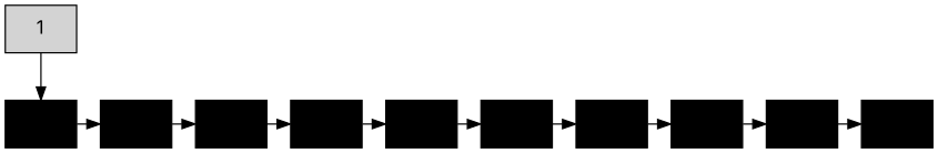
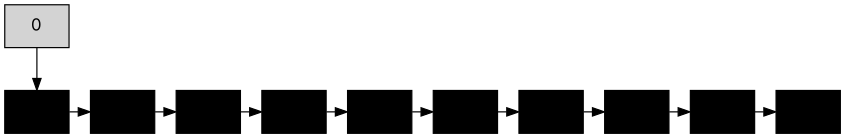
  digraph {
    rankdir=TB
    fontname=Inter
    node [color=black group=10 shape=box style=filled fontname=Inter]
    edge [fontname=Inter]
    n1 [label=black]
    n2 [label=black]
    n3 [label=black]
    n4 [label=black]
    n5 [label=black]
    n6 [label=black]
    n7 [label=black]
    n8 [label=black]
    n9 [label=black]
    n10 [label=black]
-   0 [label=1 color="" group=""]
+   0 [color="" group=""]
    subgraph sub_1 {
      rank=same
      n1
      n2
      n3
      n4
      n5
      n6
      n7
      n8
      n9
      n10
    }
    n1 -> n2
    n2 -> n3
    n3 -> n4
    n4 -> n5
    n5 -> n6
    n6 -> n7
    n7 -> n8
    n8 -> n9
    n9 -> n10
    0 -> n1
  }
